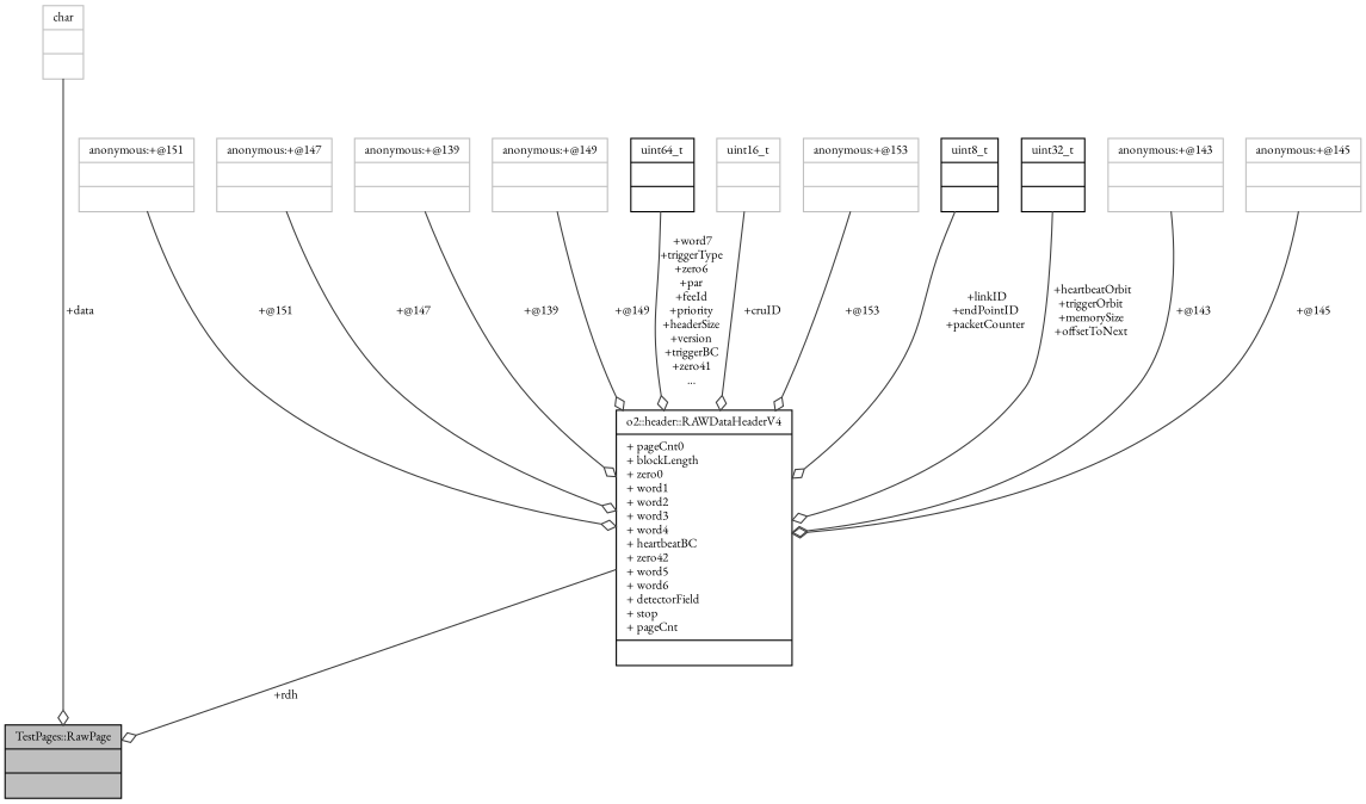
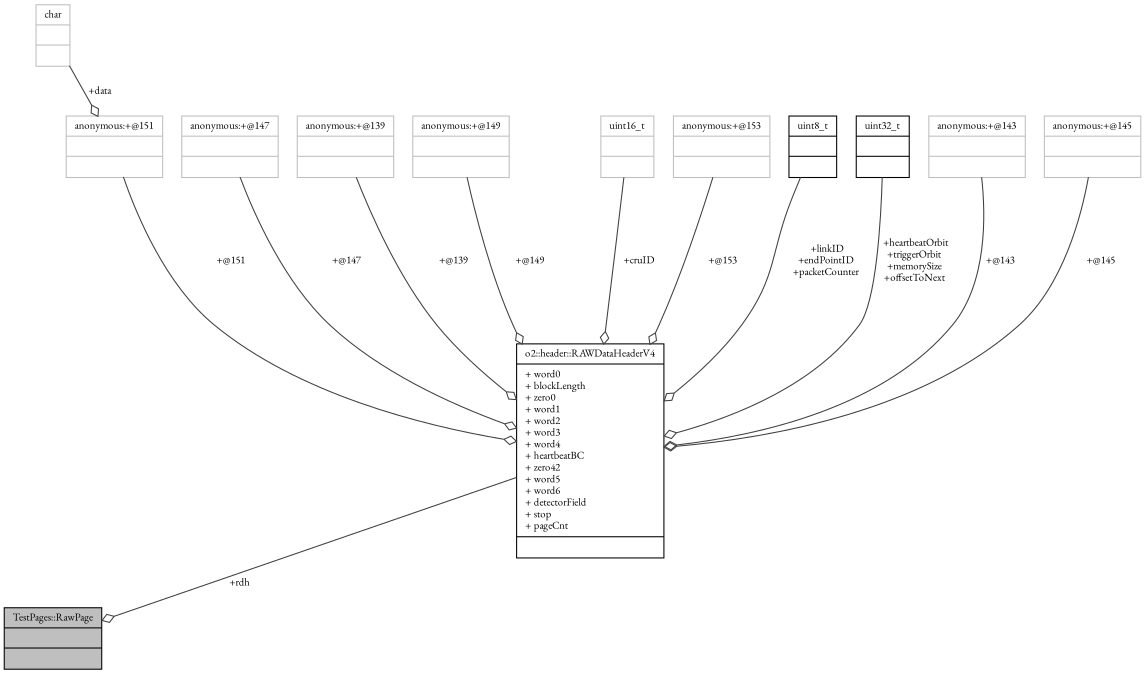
  digraph {
    fontname="EB Garamond"
    node [color=grey75 fontname="EB Garamond" fontsize=10 shape=record]
    edge [arrowhead=odiamond color=grey25 fontname="EB Garamond" fontsize=10 labelfontname=Helvetica labelfontsize=10 style=solid]
    n1 [color=black fillcolor=grey75 fontcolor=black height=0.2 label="{TestPages::RawPage\n||}" style=filled width=0.4]
    n2 [height=0.2 label="{char\n||}" width=0.4]
-   n3 [color=black height=0.2 label="{o2::header::RAWDataHeaderV4\n|+ pageCnt0\l+ blockLength\l+ zero0\l+ word1\l+ word2\l+ word3\l+ word4\l+ heartbeatBC\l+ zero42\l+ word5\l+ word6\l+ detectorField\l+ stop\l+ pageCnt\l|}" width=0.4]
+   n3 [color=black height=0.2 label="{o2::header::RAWDataHeaderV4\n|+ word0\l+ blockLength\l+ zero0\l+ word1\l+ word2\l+ word3\l+ word4\l+ heartbeatBC\l+ zero42\l+ word5\l+ word6\l+ detectorField\l+ stop\l+ pageCnt\l|}" width=0.4]
    n4 [height=0.2 label="{anonymous:+@147\n||}" width=0.4]
    n5 [height=0.2 label="{anonymous:+@139\n||}" width=0.4]
    n6 [height=0.2 label="{anonymous:+@149\n||}" width=0.4]
-   n7 [color=black height=0.2 label="{uint64_t\n||}" width=0.4]
    n8 [height=0.2 label="{anonymous:+@151\n||}" width=0.4]
    n9 [height=0.2 label="{uint16_t\n||}" width=0.4]
    n10 [height=0.2 label="{anonymous:+@153\n||}" width=0.4]
    n11 [color=black height=0.2 label="{uint8_t\n||}" width=0.4]
    n12 [color=black height=0.2 label="{uint32_t\n||}" width=0.4]
    n13 [height=0.2 label="{anonymous:+@143\n||}" width=0.4]
    n14 [height=0.2 label="{anonymous:+@145\n||}" width=0.4]
-   n2 -> n1 [label=" +data"]
+   n2 -> n8 [label=" +data"]
    n3 -> n1 [label=" +rdh"]
    n4 -> n3 [label=" +@147"]
    n5 -> n3 [label=" +@139"]
    n6 -> n3 [label=" +@149"]
-   n7 -> n3 [label=" +word7\n+triggerType\n+zero6\n+par\n+feeId\n+priority\n+headerSize\n+version\n+triggerBC\n+zero41\n..."]
    n8 -> n3 [label=" +@151"]
    n9 -> n3 [label=" +cruID"]
    n10 -> n3 [label=" +@153"]
    n11 -> n3 [label=" +linkID\n+endPointID\n+packetCounter"]
    n12 -> n3 [label=" +heartbeatOrbit\n+triggerOrbit\n+memorySize\n+offsetToNext"]
    n13 -> n3 [label=" +@143"]
    n14 -> n3 [label=" +@145"]
  }
